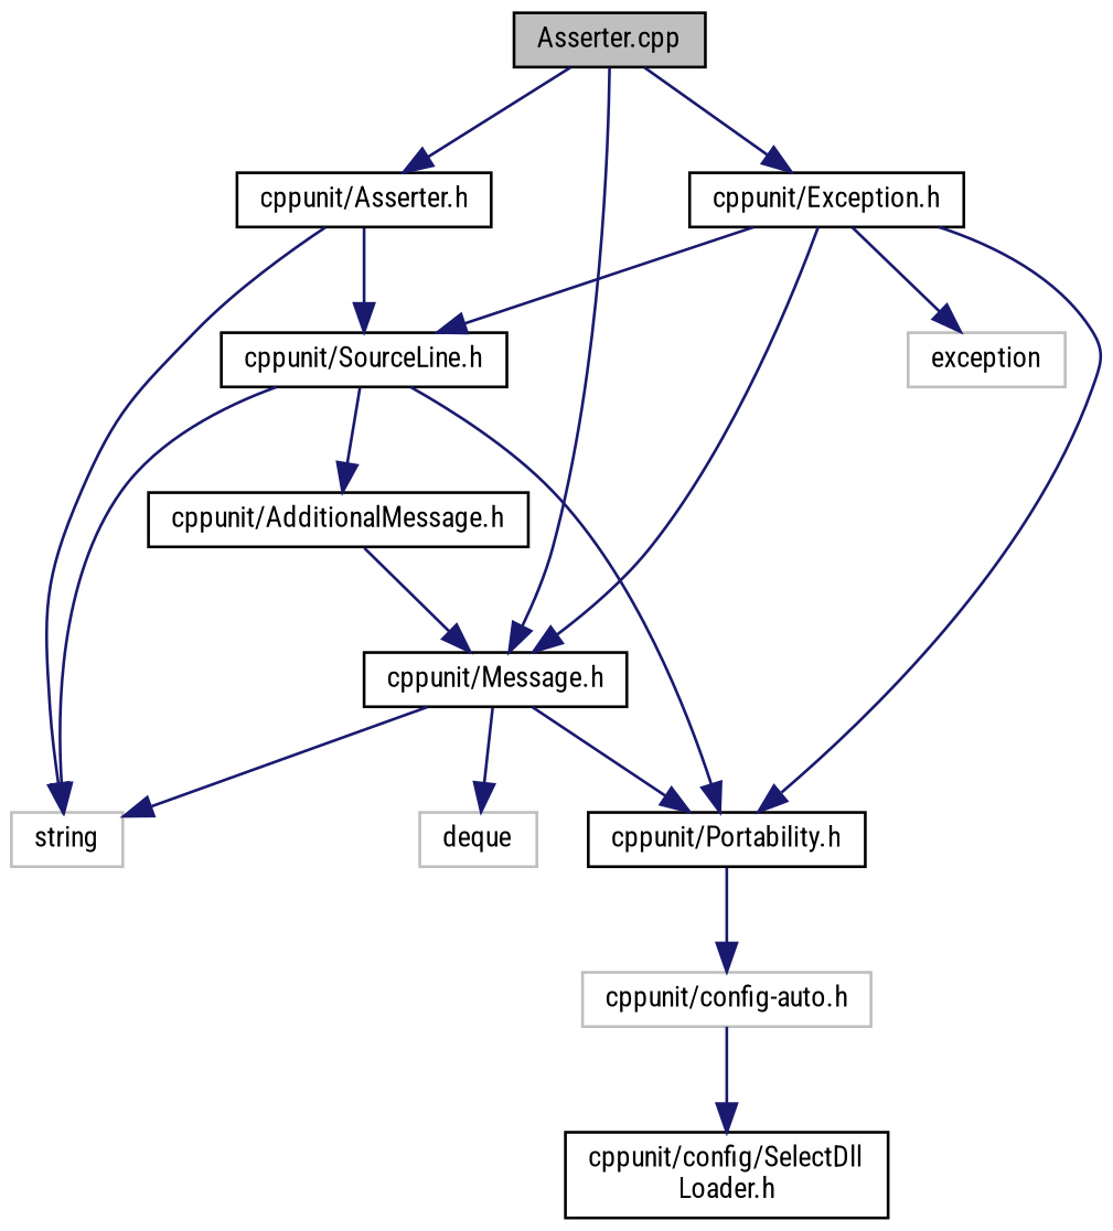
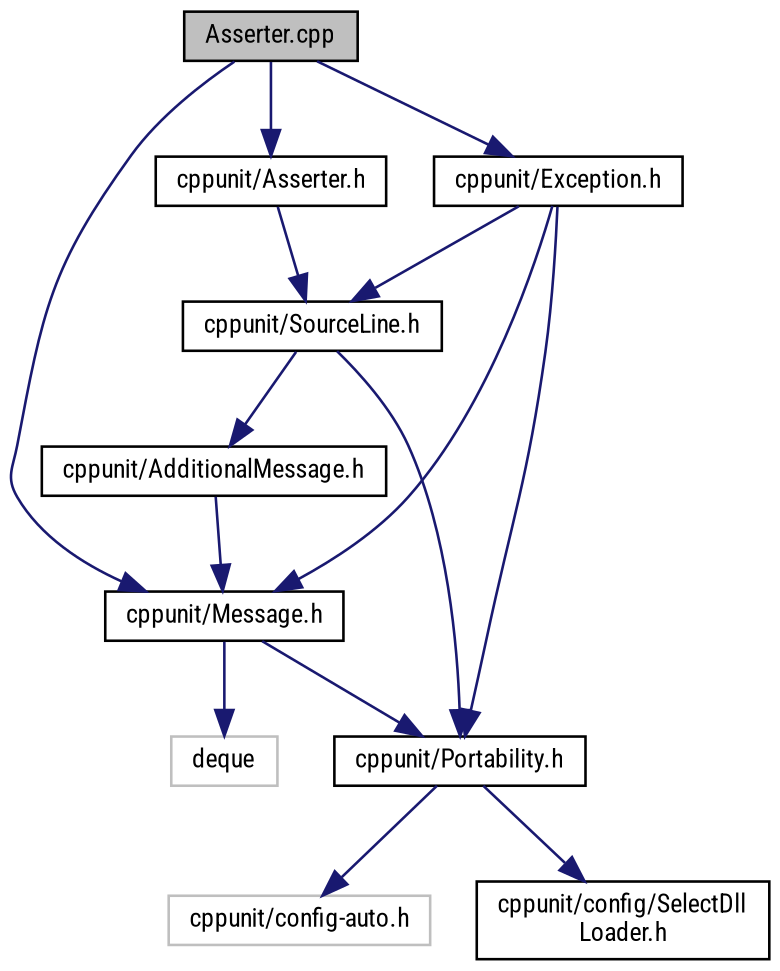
  digraph {
    fontname="Roboto Condensed"
    node [color=black fillcolor=white fontname="Roboto Condensed" fontsize=10 shape=record style=filled]
    edge [color=midnightblue fontname="Roboto Condensed" fontsize=10 labelfontname=Helvetica labelfontsize=10 style=solid]
    n1 [fillcolor=grey75 fontcolor=black height=0.2 label="Asserter.cpp" width=0.4]
    n2 [height=0.2 label="cppunit/Asserter.h" width=0.4]
    n3 [height=0.2 label="cppunit/Message.h" width=0.4]
    n4 [height=0.2 label="cppunit/Exception.h" width=0.4]
-   n5 [color=grey75 height=0.2 label=string width=0.4]
    n6 [height=0.2 label="cppunit/SourceLine.h" width=0.4]
    n7 [height=0.2 label="cppunit/Portability.h" width=0.4]
    n8 [color=grey75 height=0.2 label=deque width=0.4]
-   n9 [color=grey75 height=0.2 label=exception width=0.4]
    n10 [height=0.2 label="cppunit/AdditionalMessage.h" width=0.4]
    n11 [color=grey75 height=0.2 label="cppunit/config-auto.h" width=0.4]
    n12 [height=0.2 label="cppunit/config/SelectDll\lLoader.h" width=0.4]
    n1 -> n2
    n1 -> n3
    n1 -> n4
-   n2 -> n5
    n2 -> n6
-   n3 -> n5
    n3 -> n7
    n3 -> n8
    n4 -> n3
    n4 -> n6
    n4 -> n7
-   n4 -> n9
-   n6 -> n5
    n6 -> n7
    n6 -> n10
    n7 -> n11
-   n11 -> n12
+   n7 -> n12
    n10 -> n3
  }
